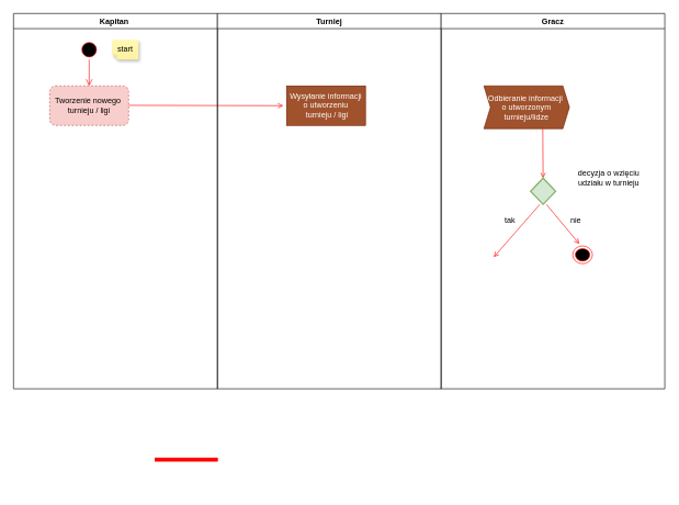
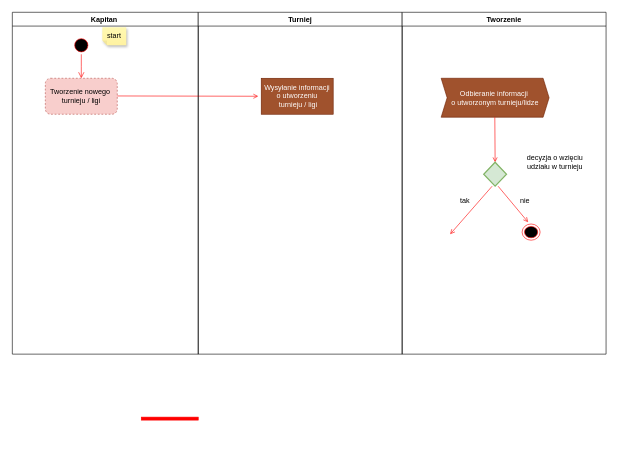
  <mxCell id="0" />
  <mxCell id="1" parent="0" />
  <mxCell id="2" value="Kapitan " style="swimlane;whiteSpace=wrap" parent="1" vertex="1"><mxGeometry x="20" y="20" width="310" height="570" as="geometry" /></mxCell>
  <mxCell id="3" value="" style="ellipse;shape=startState;fillColor=#000000;strokeColor=#ff0000;" parent="2" vertex="1"><mxGeometry x="100" y="40" width="30" height="30" as="geometry" /></mxCell>
  <mxCell id="4" value="" style="edgeStyle=elbowEdgeStyle;elbow=horizontal;verticalAlign=bottom;endArrow=open;endSize=8;strokeColor=#FF0000;endFill=1;rounded=0" parent="2" source="3" edge="1"><mxGeometry x="100" y="40" as="geometry"><mxPoint x="115" y="110" as="targetPoint" /></mxGeometry></mxCell>
- <mxCell id="5" value="start" style="shape=note;whiteSpace=wrap;html=1;backgroundOutline=1;fontColor=#000000;darkOpacity=0.05;fillColor=#FFF9B2;strokeColor=none;fillStyle=solid;direction=west;gradientDirection=north;gradientColor=#FFF2A1;shadow=1;size=8;pointerEvents=1;" parent="2" vertex="1"><mxGeometry x="150" y="40" width="40" height="30" as="geometry" /></mxCell>
+ <mxCell id="5" value="start" style="shape=note;whiteSpace=wrap;html=1;backgroundOutline=1;fontColor=#000000;darkOpacity=0.05;fillColor=#FFF9B2;strokeColor=none;fillStyle=solid;direction=west;gradientDirection=north;gradientColor=#FFF2A1;shadow=1;size=8;pointerEvents=1;" parent="2" vertex="1"><mxGeometry x="150" y="25" width="40" height="30" as="geometry" /></mxCell>
  <mxCell id="6" value="Tworzenie nowego&amp;nbsp;&lt;br&gt;turnieju / ligi" style="rounded=1;whiteSpace=wrap;html=1;fillColor=#f8cecc;strokeColor=#b85450;dashed=1;" parent="2" vertex="1"><mxGeometry x="55" y="110" width="120" height="60" as="geometry" /></mxCell>
  <mxCell id="7" value="" style="edgeStyle=none;strokeColor=#FF0000;endArrow=open;endFill=1;rounded=0;" parent="2" edge="1"><mxGeometry width="100" height="100" relative="1" as="geometry"><mxPoint x="175" y="139.5" as="sourcePoint" /><mxPoint x="410" y="140" as="targetPoint" /></mxGeometry></mxCell>
  <mxCell id="8" value="Turniej" style="swimlane;whiteSpace=wrap" parent="1" vertex="1"><mxGeometry x="330" y="20" width="340" height="570" as="geometry" /></mxCell>
  <mxCell id="9" value="Wysyłanie informacji o utworzeniu&lt;br&gt;&amp;nbsp;turnieju / ligi" style="whiteSpace=wrap;html=1;fillColor=#a0522d;fontColor=#ffffff;strokeColor=#6D1F00;rounded=0;" parent="8" vertex="1"><mxGeometry x="105" y="110" width="120" height="60" as="geometry" /></mxCell>
- <mxCell id="10" value="Gracz" style="swimlane;whiteSpace=wrap" parent="1" vertex="1"><mxGeometry x="670" y="20" width="340" height="570" as="geometry" /></mxCell>
- <mxCell id="11" value="Odbieranie informacji&amp;nbsp;&lt;br&gt;o utworzonym turnieju/lidze" style="shape=step;perimeter=stepPerimeter;whiteSpace=wrap;html=1;fixedSize=1;size=10;fillColor=#a0522d;fontColor=#ffffff;strokeColor=#6D1F00;" parent="10" vertex="1"><mxGeometry x="65" y="110" width="130" height="65" as="geometry" /></mxCell>
+ <mxCell id="10" value="Tworzenie" style="swimlane;whiteSpace=wrap" parent="1" vertex="1"><mxGeometry x="670" y="20" width="340" height="570" as="geometry" /></mxCell>
+ <mxCell id="11" value="Odbieranie informacji&amp;nbsp;&lt;br&gt;o utworzonym turnieju/lidze" style="shape=step;perimeter=stepPerimeter;whiteSpace=wrap;html=1;fixedSize=1;size=10;fillColor=#a0522d;fontColor=#ffffff;strokeColor=#6D1F00;" parent="10" vertex="1"><mxGeometry x="65" y="110" width="180" height="65" as="geometry" /></mxCell>
  <mxCell id="12" value="" style="endArrow=open;strokeColor=#FF0000;endFill=1;rounded=0" parent="10" edge="1"><mxGeometry relative="1" as="geometry"><mxPoint x="154.5" y="175" as="sourcePoint" /><mxPoint x="155" y="250" as="targetPoint" /><Array as="points" /></mxGeometry></mxCell>
  <mxCell id="13" value="" style="strokeWidth=2;html=1;shape=mxgraph.flowchart.decision;whiteSpace=wrap;fillColor=#d5e8d4;strokeColor=#82b366;" parent="10" vertex="1"><mxGeometry x="135.93" y="250" width="38.13" height="40" as="geometry" /></mxCell>
  <mxCell id="14" value="decyzja o wzięciu udziału w turnieju" style="text;html=1;align=center;verticalAlign=middle;whiteSpace=wrap;rounded=0;" parent="10" vertex="1"><mxGeometry x="200" y="220" width="110" height="60" as="geometry" /></mxCell>
  <mxCell id="15" value="" style="endArrow=open;strokeColor=#FF0000;endFill=1;rounded=0" parent="10" edge="1"><mxGeometry relative="1" as="geometry"><mxPoint x="160" y="290" as="sourcePoint" /><mxPoint x="210" y="350" as="targetPoint" /><Array as="points" /></mxGeometry></mxCell>
  <mxCell id="16" value="" style="endArrow=open;strokeColor=#FF0000;endFill=1;rounded=0" parent="10" edge="1"><mxGeometry relative="1" as="geometry"><mxPoint x="150" y="290" as="sourcePoint" /><mxPoint x="80" y="370" as="targetPoint" /><Array as="points" /></mxGeometry></mxCell>
  <mxCell id="17" value="tak" style="text;html=1;align=center;verticalAlign=middle;whiteSpace=wrap;rounded=0;" parent="10" vertex="1"><mxGeometry x="90" y="310" width="30" height="10" as="geometry" /></mxCell>
  <mxCell id="18" value="nie" style="text;html=1;align=center;verticalAlign=middle;whiteSpace=wrap;rounded=0;" parent="10" vertex="1"><mxGeometry x="190" y="310" width="30" height="10" as="geometry" /></mxCell>
  <mxCell id="19" value="" style="ellipse;html=1;shape=endState;fillColor=#000000;strokeColor=#ff0000;" parent="10" vertex="1"><mxGeometry x="200" y="353" width="30" height="27" as="geometry" /></mxCell>
  <mxCell id="20" value="" style="whiteSpace=wrap;strokeColor=#FF0000;fillColor=#FF0000;rotation=90;" parent="1" vertex="1"><mxGeometry x="280" y="650" width="5" height="95" as="geometry" /></mxCell>
